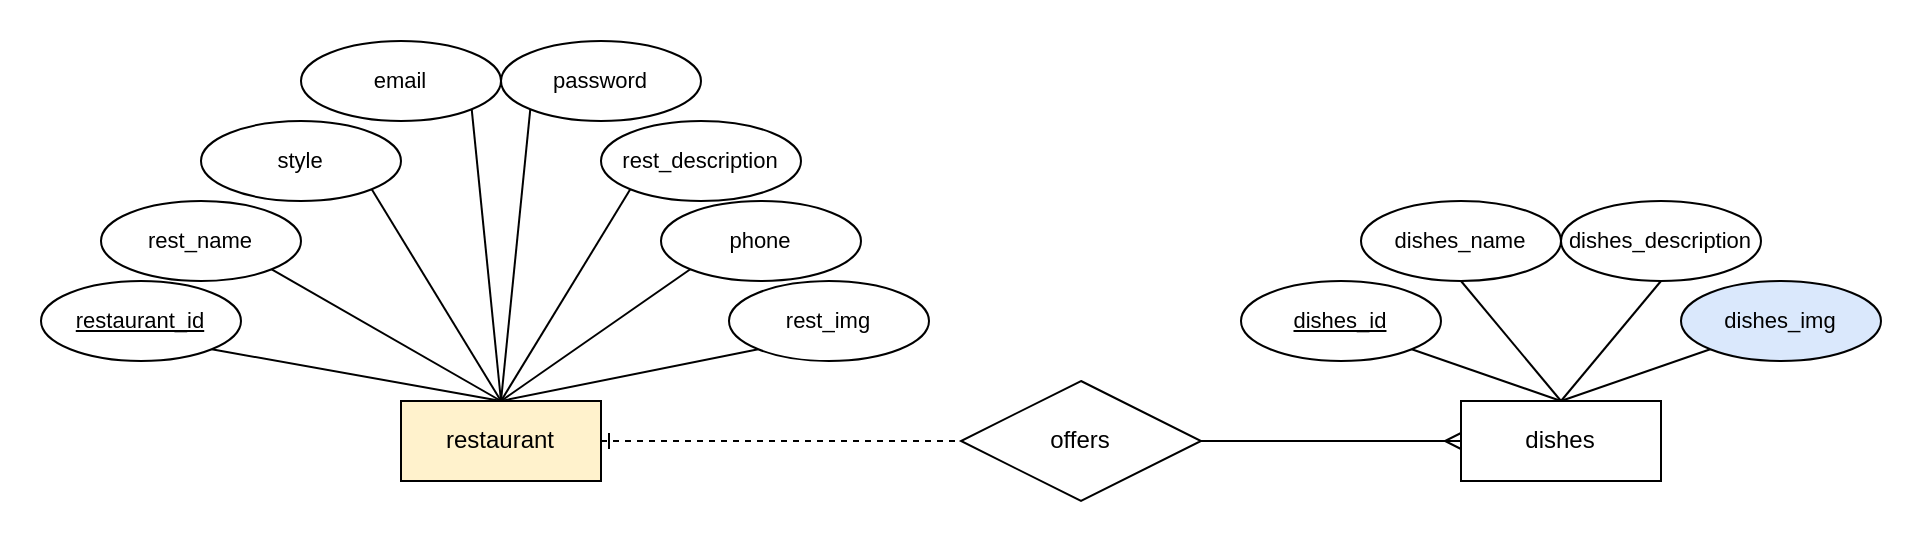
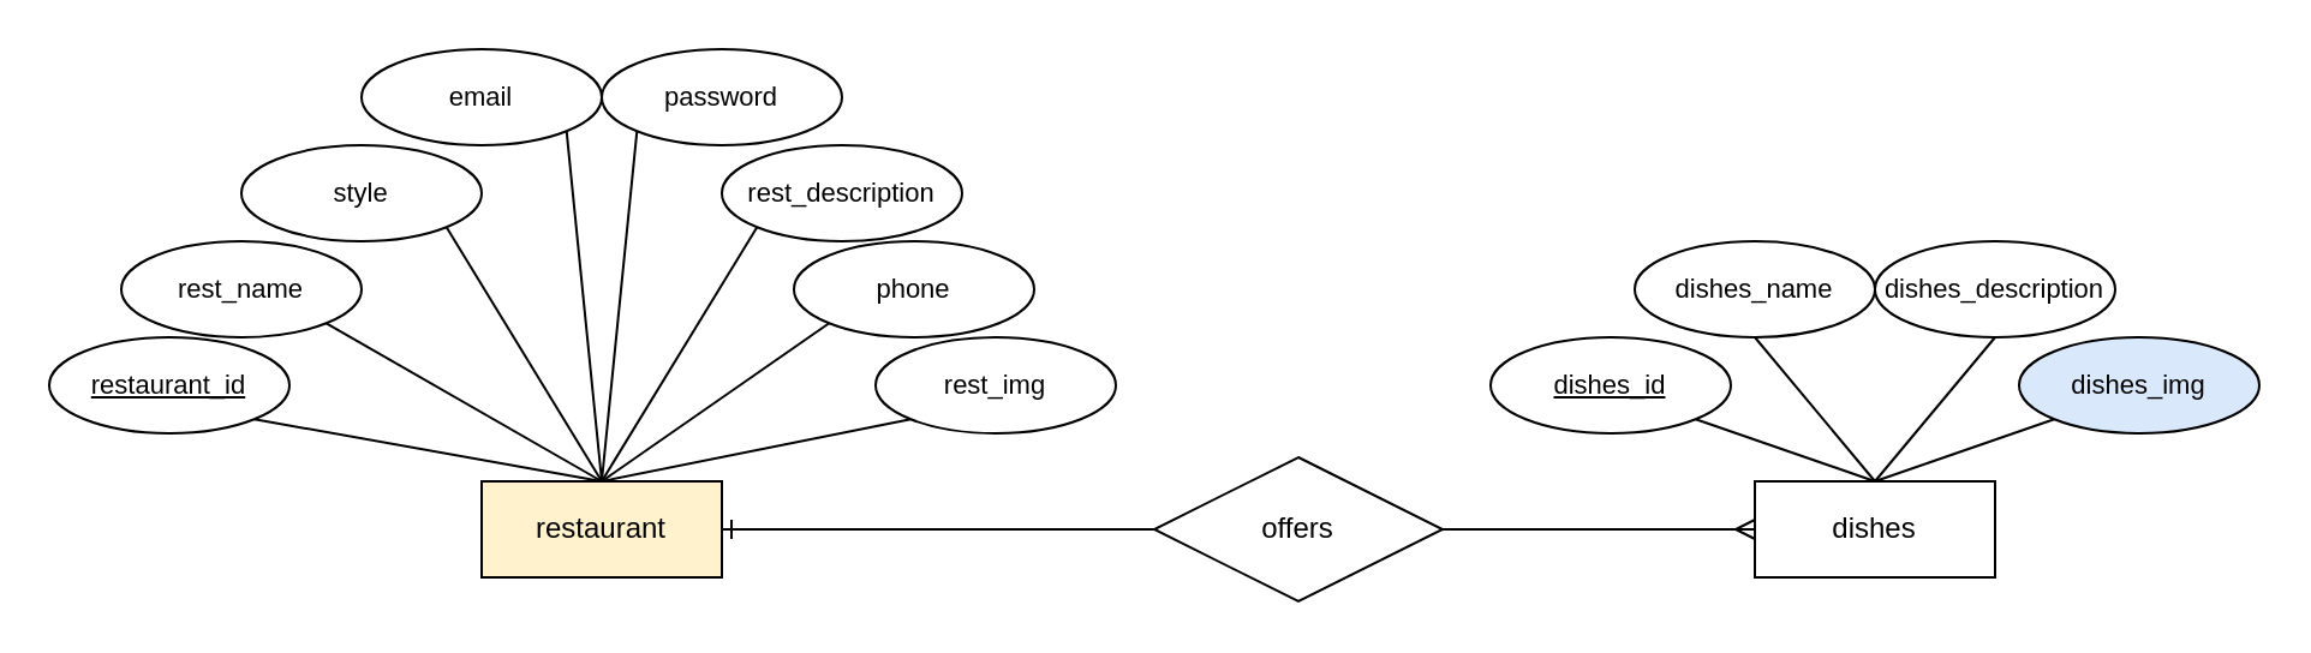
  <mxCell id="0" />
  <mxCell id="1" parent="0" />
  <mxCell id="2" value="restaurant" style="whiteSpace=wrap;html=1;align=center;fillColor=#fff2cc;" vertex="1" parent="1"><mxGeometry x="200" y="200" width="100" height="40" as="geometry" /></mxCell>
  <mxCell id="3" value="dishes" style="whiteSpace=wrap;html=1;align=center;" vertex="1" parent="1"><mxGeometry x="730" y="200" width="100" height="40" as="geometry" /></mxCell>
  <mxCell id="4" style="edgeStyle=none;shape=connector;rounded=0;orthogonalLoop=1;jettySize=auto;html=1;exitX=1;exitY=0.5;exitDx=0;exitDy=0;entryX=0;entryY=0.5;entryDx=0;entryDy=0;labelBackgroundColor=default;strokeColor=default;align=center;verticalAlign=middle;fontFamily=Helvetica;fontSize=11;fontColor=default;startArrow=none;startFill=0;endArrow=ERmany;endFill=0;" edge="1" parent="1" source="5" target="3"><mxGeometry relative="1" as="geometry"><mxPoint x="634" y="220" as="sourcePoint" /></mxGeometry></mxCell>
  <mxCell id="5" value="offers" style="shape=rhombus;perimeter=rhombusPerimeter;whiteSpace=wrap;html=1;align=center;" vertex="1" parent="1"><mxGeometry x="480" y="190" width="120" height="60" as="geometry" /></mxCell>
- <mxCell id="6" style="rounded=0;orthogonalLoop=1;jettySize=auto;html=1;exitX=1;exitY=0.5;exitDx=0;exitDy=0;startArrow=ERone;startFill=0;endArrow=none;endFill=0;entryX=0;entryY=0.5;entryDx=0;entryDy=0;dashed=1;" edge="1" parent="1" source="2" target="5"><mxGeometry relative="1" as="geometry"><mxPoint x="340" y="200" as="targetPoint" /></mxGeometry></mxCell>
+ <mxCell id="6" style="rounded=0;orthogonalLoop=1;jettySize=auto;html=1;exitX=1;exitY=0.5;exitDx=0;exitDy=0;startArrow=ERone;startFill=0;endArrow=none;endFill=0;entryX=0;entryY=0.5;entryDx=0;entryDy=0;" edge="1" parent="1" source="2" target="5"><mxGeometry relative="1" as="geometry"><mxPoint x="340" y="200" as="targetPoint" /></mxGeometry></mxCell>
  <mxCell id="7" style="edgeStyle=none;shape=connector;rounded=0;orthogonalLoop=1;jettySize=auto;html=1;exitX=1;exitY=1;exitDx=0;exitDy=0;labelBackgroundColor=default;strokeColor=default;align=center;verticalAlign=middle;fontFamily=Helvetica;fontSize=11;fontColor=default;startArrow=none;startFill=0;endArrow=none;endFill=0;entryX=0.5;entryY=0;entryDx=0;entryDy=0;" edge="1" parent="1" source="8" target="2"><mxGeometry relative="1" as="geometry"><mxPoint x="200" y="110" as="targetPoint" /></mxGeometry></mxCell>
  <mxCell id="8" value="restaurant_id" style="ellipse;whiteSpace=wrap;html=1;align=center;fontStyle=4;fontFamily=Helvetica;fontSize=11;fontColor=default;" vertex="1" parent="1"><mxGeometry x="20" y="140" width="100" height="40" as="geometry" /></mxCell>
  <mxCell id="9" style="edgeStyle=none;shape=connector;rounded=0;orthogonalLoop=1;jettySize=auto;html=1;exitX=1;exitY=1;exitDx=0;exitDy=0;entryX=0.5;entryY=0;entryDx=0;entryDy=0;labelBackgroundColor=default;strokeColor=default;align=center;verticalAlign=middle;fontFamily=Helvetica;fontSize=11;fontColor=default;startArrow=none;startFill=0;endArrow=none;endFill=0;" edge="1" parent="1" source="10" target="3"><mxGeometry relative="1" as="geometry" /></mxCell>
  <mxCell id="10" value="dishes_id" style="ellipse;whiteSpace=wrap;html=1;align=center;fontStyle=4;fontFamily=Helvetica;fontSize=11;fontColor=default;" vertex="1" parent="1"><mxGeometry x="620" y="140" width="100" height="40" as="geometry" /></mxCell>
  <mxCell id="11" style="edgeStyle=none;shape=connector;rounded=0;orthogonalLoop=1;jettySize=auto;html=1;exitX=1;exitY=1;exitDx=0;exitDy=0;entryX=0.5;entryY=0;entryDx=0;entryDy=0;labelBackgroundColor=default;strokeColor=default;align=center;verticalAlign=middle;fontFamily=Helvetica;fontSize=11;fontColor=default;startArrow=none;startFill=0;endArrow=none;endFill=0;" edge="1" parent="1" source="12" target="2"><mxGeometry relative="1" as="geometry" /></mxCell>
  <mxCell id="12" value="rest_name" style="ellipse;whiteSpace=wrap;html=1;align=center;fontFamily=Helvetica;fontSize=11;fontColor=default;" vertex="1" parent="1"><mxGeometry x="50" y="100" width="100" height="40" as="geometry" /></mxCell>
  <mxCell id="13" style="edgeStyle=none;shape=connector;rounded=0;orthogonalLoop=1;jettySize=auto;html=1;exitX=0.5;exitY=1;exitDx=0;exitDy=0;entryX=0.5;entryY=0;entryDx=0;entryDy=0;labelBackgroundColor=default;strokeColor=default;align=center;verticalAlign=middle;fontFamily=Helvetica;fontSize=11;fontColor=default;startArrow=none;startFill=0;endArrow=none;endFill=0;" edge="1" parent="1" source="14" target="3"><mxGeometry relative="1" as="geometry" /></mxCell>
  <mxCell id="14" value="dishes_name" style="ellipse;whiteSpace=wrap;html=1;align=center;fontFamily=Helvetica;fontSize=11;fontColor=default;" vertex="1" parent="1"><mxGeometry x="680" y="100" width="100" height="40" as="geometry" /></mxCell>
  <mxCell id="15" style="edgeStyle=none;shape=connector;rounded=0;orthogonalLoop=1;jettySize=auto;html=1;exitX=0.5;exitY=1;exitDx=0;exitDy=0;labelBackgroundColor=default;strokeColor=default;align=center;verticalAlign=middle;fontFamily=Helvetica;fontSize=11;fontColor=default;startArrow=none;startFill=0;endArrow=none;endFill=0;" edge="1" parent="1" source="16"><mxGeometry relative="1" as="geometry"><mxPoint x="780" y="200" as="targetPoint" /></mxGeometry></mxCell>
  <mxCell id="16" value="dishes_description" style="ellipse;whiteSpace=wrap;html=1;align=center;fontFamily=Helvetica;fontSize=11;fontColor=default;" vertex="1" parent="1"><mxGeometry x="780" y="100" width="100" height="40" as="geometry" /></mxCell>
  <mxCell id="17" style="edgeStyle=none;shape=connector;rounded=0;orthogonalLoop=1;jettySize=auto;html=1;exitX=1;exitY=1;exitDx=0;exitDy=0;entryX=0.5;entryY=0;entryDx=0;entryDy=0;labelBackgroundColor=default;strokeColor=default;align=center;verticalAlign=middle;fontFamily=Helvetica;fontSize=11;fontColor=default;startArrow=none;startFill=0;endArrow=none;endFill=0;" edge="1" parent="1" source="18" target="2"><mxGeometry relative="1" as="geometry" /></mxCell>
  <mxCell id="18" value="style" style="ellipse;whiteSpace=wrap;html=1;align=center;fontFamily=Helvetica;fontSize=11;fontColor=default;" vertex="1" parent="1"><mxGeometry x="100" y="60" width="100" height="40" as="geometry" /></mxCell>
  <mxCell id="19" style="edgeStyle=none;shape=connector;rounded=0;orthogonalLoop=1;jettySize=auto;html=1;exitX=0;exitY=1;exitDx=0;exitDy=0;entryX=0.5;entryY=0;entryDx=0;entryDy=0;labelBackgroundColor=default;strokeColor=default;align=center;verticalAlign=middle;fontFamily=Helvetica;fontSize=11;fontColor=default;startArrow=none;startFill=0;endArrow=none;endFill=0;" edge="1" parent="1" source="20" target="3"><mxGeometry relative="1" as="geometry" /></mxCell>
  <mxCell id="20" value="dishes_img" style="ellipse;whiteSpace=wrap;html=1;align=center;fontFamily=Helvetica;fontSize=11;fontColor=default;fillColor=#dae8fc;" vertex="1" parent="1"><mxGeometry x="840" y="140" width="100" height="40" as="geometry" /></mxCell>
  <mxCell id="21" style="edgeStyle=none;shape=connector;rounded=0;orthogonalLoop=1;jettySize=auto;html=1;exitX=1;exitY=1;exitDx=0;exitDy=0;entryX=0.5;entryY=0;entryDx=0;entryDy=0;labelBackgroundColor=default;strokeColor=default;align=center;verticalAlign=middle;fontFamily=Helvetica;fontSize=11;fontColor=default;startArrow=none;startFill=0;endArrow=none;endFill=0;" edge="1" parent="1" source="22" target="2"><mxGeometry relative="1" as="geometry" /></mxCell>
  <mxCell id="22" value="email" style="ellipse;whiteSpace=wrap;html=1;align=center;fontFamily=Helvetica;fontSize=11;fontColor=default;" vertex="1" parent="1"><mxGeometry x="150" y="20" width="100" height="40" as="geometry" /></mxCell>
  <mxCell id="23" style="edgeStyle=none;shape=connector;rounded=0;orthogonalLoop=1;jettySize=auto;html=1;exitX=0;exitY=1;exitDx=0;exitDy=0;entryX=0.5;entryY=0;entryDx=0;entryDy=0;labelBackgroundColor=default;strokeColor=default;align=center;verticalAlign=middle;fontFamily=Helvetica;fontSize=11;fontColor=default;startArrow=none;startFill=0;endArrow=none;endFill=0;" edge="1" parent="1" source="24" target="2"><mxGeometry relative="1" as="geometry" /></mxCell>
  <mxCell id="24" value="password" style="ellipse;whiteSpace=wrap;html=1;align=center;fontFamily=Helvetica;fontSize=11;fontColor=default;" vertex="1" parent="1"><mxGeometry x="250" y="20" width="100" height="40" as="geometry" /></mxCell>
  <mxCell id="25" style="edgeStyle=none;shape=connector;rounded=0;orthogonalLoop=1;jettySize=auto;html=1;exitX=0;exitY=1;exitDx=0;exitDy=0;entryX=0.5;entryY=0;entryDx=0;entryDy=0;labelBackgroundColor=default;strokeColor=default;align=center;verticalAlign=middle;fontFamily=Helvetica;fontSize=11;fontColor=default;startArrow=none;startFill=0;endArrow=none;endFill=0;" edge="1" parent="1" source="26" target="2"><mxGeometry relative="1" as="geometry" /></mxCell>
  <mxCell id="26" value="rest_description" style="ellipse;whiteSpace=wrap;html=1;align=center;fontFamily=Helvetica;fontSize=11;fontColor=default;" vertex="1" parent="1"><mxGeometry x="300" y="60" width="100" height="40" as="geometry" /></mxCell>
  <mxCell id="27" style="edgeStyle=none;shape=connector;rounded=0;orthogonalLoop=1;jettySize=auto;html=1;exitX=0;exitY=1;exitDx=0;exitDy=0;entryX=0.5;entryY=0;entryDx=0;entryDy=0;labelBackgroundColor=default;strokeColor=default;align=center;verticalAlign=middle;fontFamily=Helvetica;fontSize=11;fontColor=default;startArrow=none;startFill=0;endArrow=none;endFill=0;" edge="1" parent="1" source="28" target="2"><mxGeometry relative="1" as="geometry" /></mxCell>
  <mxCell id="28" value="phone" style="ellipse;whiteSpace=wrap;html=1;align=center;fontFamily=Helvetica;fontSize=11;fontColor=default;" vertex="1" parent="1"><mxGeometry x="330" y="100" width="100" height="40" as="geometry" /></mxCell>
  <mxCell id="29" style="edgeStyle=none;shape=connector;rounded=0;orthogonalLoop=1;jettySize=auto;html=1;exitX=0;exitY=1;exitDx=0;exitDy=0;entryX=0.5;entryY=0;entryDx=0;entryDy=0;labelBackgroundColor=default;strokeColor=default;align=center;verticalAlign=middle;fontFamily=Helvetica;fontSize=11;fontColor=default;startArrow=none;startFill=0;endArrow=none;endFill=0;" edge="1" parent="1" source="30" target="2"><mxGeometry relative="1" as="geometry" /></mxCell>
  <mxCell id="30" value="rest_img" style="ellipse;whiteSpace=wrap;html=1;align=center;fontFamily=Helvetica;fontSize=11;fontColor=default;" vertex="1" parent="1"><mxGeometry x="364" y="140" width="100" height="40" as="geometry" /></mxCell>
